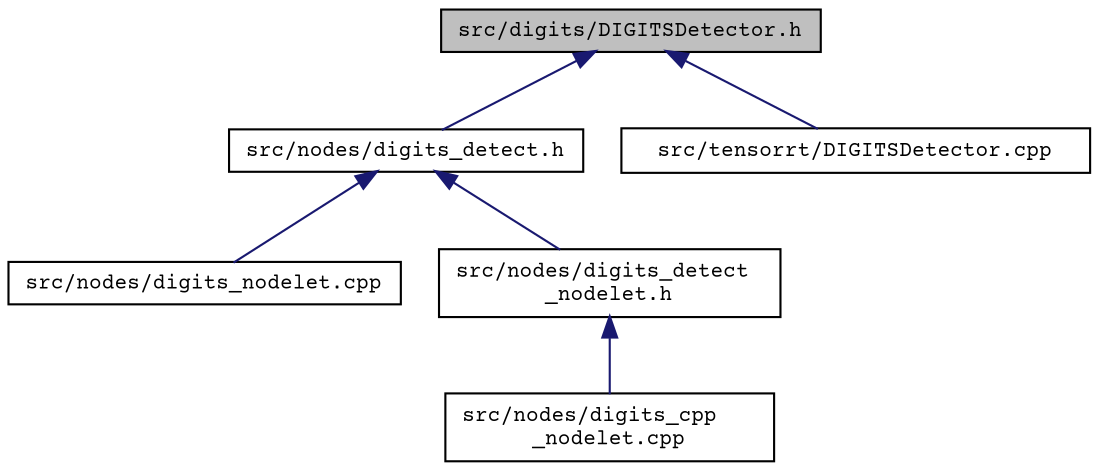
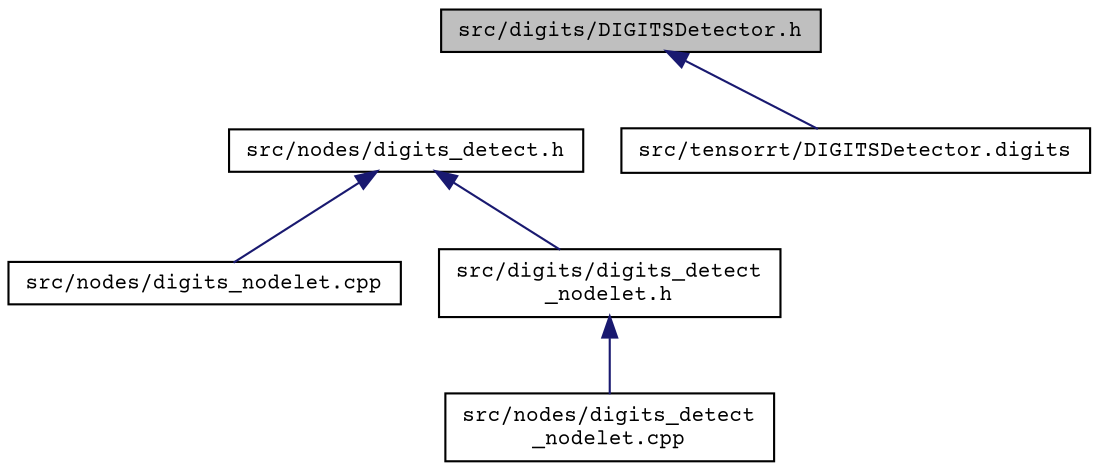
  digraph {
    fontname="Courier Prime"
    node [color=black fillcolor=white fontname="Courier Prime" fontsize=10 shape=record style=filled]
    edge [color=midnightblue dir=back fontname="Courier Prime" fontsize=10 labelfontname=Helvetica labelfontsize=10 style=solid]
    n1 [fillcolor=grey75 fontcolor=black height=0.2 label="src/digits/DIGITSDetector.h" width=0.4]
    n2 [height=0.2 label="src/nodes/digits_detect.h" width=0.4]
-   n3 [height=0.2 label="src/tensorrt/DIGITSDetector.cpp" width=0.4]
+   n3 [height=0.2 label="src/tensorrt/DIGITSDetector.digits" width=0.4]
    n4 [height=0.2 label="src/nodes/digits_nodelet.cpp" width=0.4]
-   n5 [height=0.2 label="src/nodes/digits_detect\l_nodelet.h" width=0.4]
-   n6 [height=0.2 label="src/nodes/digits_cpp\l_nodelet.cpp" width=0.4]
-   n1 -> n2
+   n5 [height=0.2 label="src/digits/digits_detect\l_nodelet.h" width=0.4]
+   n6 [height=0.2 label="src/nodes/digits_detect\l_nodelet.cpp" width=0.4]
    n1 -> n3
    n2 -> n4
    n2 -> n5
    n5 -> n6
  }
